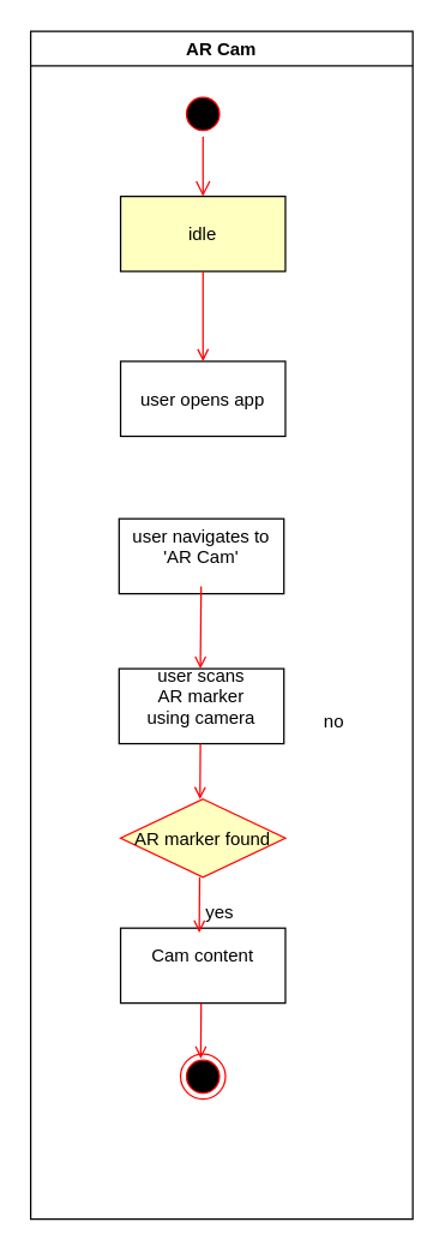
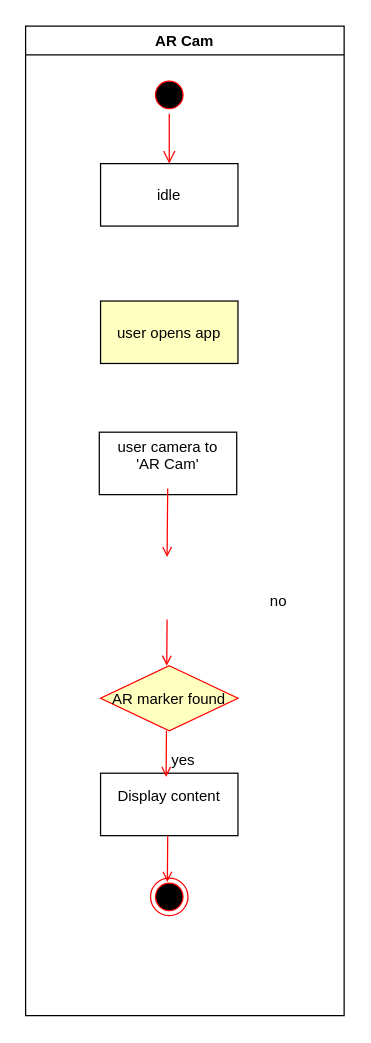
  <mxCell id="0" />
  <mxCell id="1" parent="0" />
  <mxCell id="2" value="AR Cam" style="swimlane;whiteSpace=wrap" parent="1" vertex="1"><mxGeometry x="20" y="20" width="255" height="792" as="geometry" /></mxCell>
  <mxCell id="3" value="" style="ellipse;shape=startState;fillColor=#000000;strokeColor=#ff0000;" parent="2" vertex="1"><mxGeometry x="100" y="40" width="30" height="30" as="geometry" /></mxCell>
  <mxCell id="4" value="" style="edgeStyle=elbowEdgeStyle;elbow=horizontal;verticalAlign=bottom;endArrow=open;endSize=8;strokeColor=#FF0000;endFill=1;rounded=0" parent="2" source="3" target="5" edge="1"><mxGeometry x="100" y="40" as="geometry"><mxPoint x="115" y="110" as="targetPoint" /></mxGeometry></mxCell>
- <mxCell id="5" value="idle" style="fillColor=#ffffc0;" parent="2" vertex="1"><mxGeometry x="60" y="110" width="110" height="50" as="geometry" /></mxCell>
- <mxCell id="6" value="user opens app" style="" parent="2" vertex="1"><mxGeometry x="60" y="220" width="110" height="50" as="geometry" /></mxCell>
- <mxCell id="7" value="" style="endArrow=open;strokeColor=#FF0000;endFill=1;rounded=0" parent="2" source="5" target="6" edge="1"><mxGeometry relative="1" as="geometry" /></mxCell>
- <mxCell id="8" value="user navigates to&#10;'AR Cam'&#10;" style="" parent="2" vertex="1"><mxGeometry x="59" y="325" width="110" height="50" as="geometry" /></mxCell>
+ <mxCell id="5" value="idle" style="" parent="2" vertex="1"><mxGeometry x="60" y="110" width="110" height="50" as="geometry" /></mxCell>
+ <mxCell id="6" value="user opens app" style="fillColor=#ffffc0;" parent="2" vertex="1"><mxGeometry x="60" y="220" width="110" height="50" as="geometry" /></mxCell>
+ <mxCell id="8" value="user camera to&#10;'AR Cam'&#10;" style="" parent="2" vertex="1"><mxGeometry x="59" y="325" width="110" height="50" as="geometry" /></mxCell>
  <mxCell id="9" value="" style="ellipse;shape=endState;fillColor=#000000;strokeColor=#ff0000" parent="2" vertex="1"><mxGeometry x="100" y="682" width="30" height="30" as="geometry" /></mxCell>
- <mxCell id="10" value="user scans &#10;AR marker&#10;using camera&#10;" style="" parent="2" vertex="1"><mxGeometry x="59" y="425" width="110" height="50" as="geometry" /></mxCell>
  <mxCell id="11" value="" style="endArrow=open;strokeColor=#FF0000;endFill=1;rounded=0" parent="2" edge="1"><mxGeometry relative="1" as="geometry"><mxPoint x="113.762" y="370" as="sourcePoint" /><mxPoint x="113.238" y="425" as="targetPoint" /></mxGeometry></mxCell>
  <mxCell id="12" value="AR marker found" style="rhombus;fillColor=#ffffc0;strokeColor=#ff0000;" parent="2" vertex="1"><mxGeometry x="60" y="512" width="110" height="52" as="geometry" /></mxCell>
- <mxCell id="13" value="Cam content&#10;" style="" parent="2" vertex="1"><mxGeometry x="60" y="598" width="110" height="50" as="geometry" /></mxCell>
+ <mxCell id="13" value="Display content&#10;" style="" parent="2" vertex="1"><mxGeometry x="60" y="598" width="110" height="50" as="geometry" /></mxCell>
  <mxCell id="14" value="" style="endArrow=open;strokeColor=#FF0000;endFill=1;rounded=0" parent="2" edge="1"><mxGeometry relative="1" as="geometry"><mxPoint x="113.262" y="475" as="sourcePoint" /><mxPoint x="113" y="512" as="targetPoint" /></mxGeometry></mxCell>
  <mxCell id="15" value="yes" style="text;html=1;resizable=0;points=[];autosize=1;align=left;verticalAlign=top;spacingTop=-4;" parent="2" vertex="1"><mxGeometry x="115" y="578" width="30" height="20" as="geometry" /></mxCell>
  <mxCell id="16" value="" style="endArrow=open;strokeColor=#FF0000;endFill=1;rounded=0" parent="2" edge="1"><mxGeometry relative="1" as="geometry"><mxPoint x="112.762" y="564" as="sourcePoint" /><mxPoint x="112.5" y="601" as="targetPoint" /></mxGeometry></mxCell>
  <mxCell id="17" value="" style="endArrow=open;strokeColor=#FF0000;endFill=1;rounded=0" parent="2" edge="1"><mxGeometry relative="1" as="geometry"><mxPoint x="113.762" y="648" as="sourcePoint" /><mxPoint x="113.5" y="685" as="targetPoint" /></mxGeometry></mxCell>
  <mxCell id="18" value="no" style="text;html=1;resizable=0;points=[];autosize=1;align=left;verticalAlign=top;spacingTop=-4;" parent="1" vertex="1"><mxGeometry x="214" y="471" width="30" height="20" as="geometry" /></mxCell>
